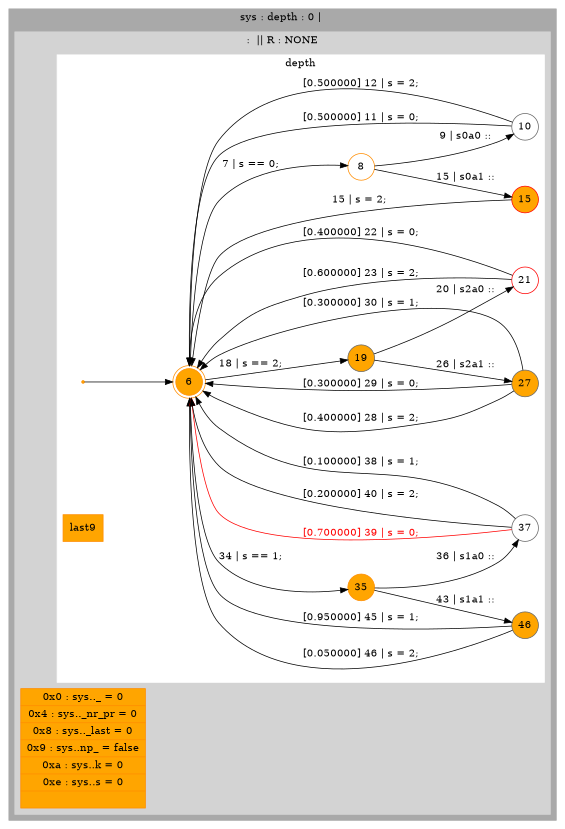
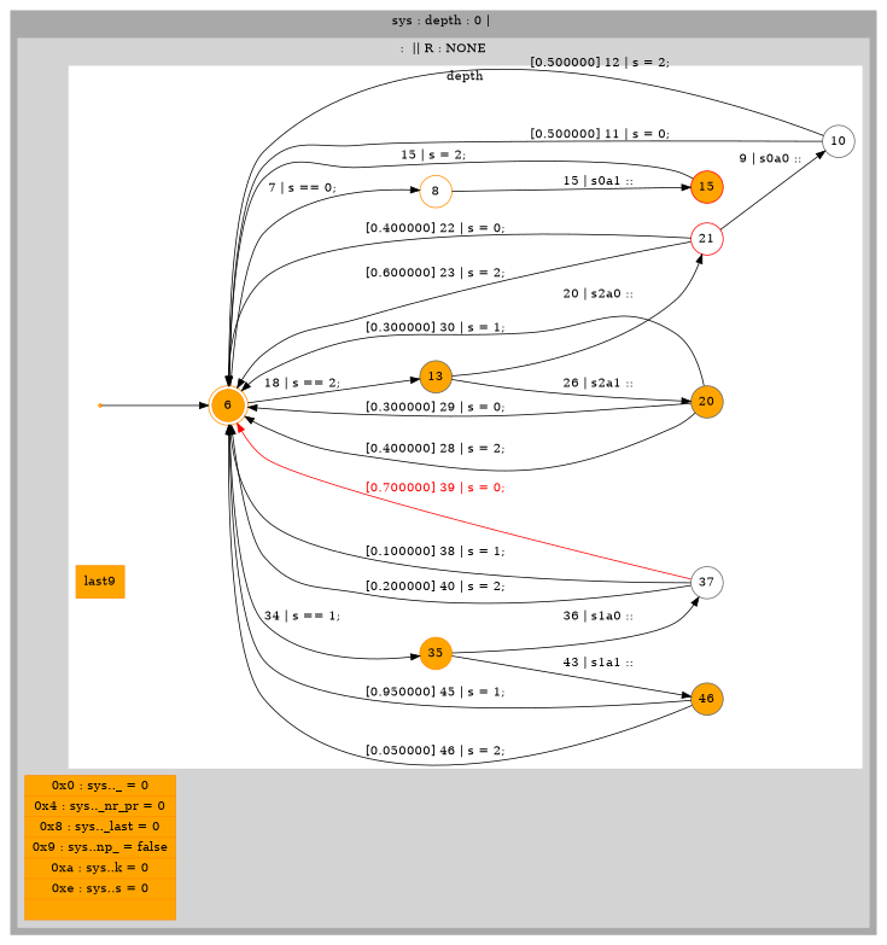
  digraph {
    rankdir=LR
    node [color=darkorange fillcolor=orange fixedsize=true shape=circle style=filled]
    n1 [label=6 shape=doublecircle]
    n2 [label=35]
-   n3 [color=gray40 label=19]
+   n3 [color=gray40 label=13]
    n4 [fillcolor=white label=8]
    s94537174171673 [shape=point fixedsize=""]
    n6 [label=last9 shape=record fixedsize=""]
    n7 [color=gray40 label=46]
    n8 [color=gray40 fillcolor=white label=37]
-   n9 [color=gray40 label=27]
+   n9 [color=gray40 label=20]
    n10 [color=red fillcolor=white label=21]
    n11 [color=red label=15]
    n12 [color=gray40 fillcolor=white label=10]
    n13 [label="0x0   :   sys.._                  = 0\n | 0x4   :   sys.._nr_pr             = 0\n | 0x8   :   sys.._last              = 0\n | 0x9   :   sys..np_                = false\n | 0xa   :   sys..k                  = 0\n | 0xe   :   sys..s                  = 0\n | " shape=record fixedsize=""]
    subgraph cluster_1 {
      color=darkgrey
      label=" sys : depth : 0 |  "
      style=filled
      subgraph cluster_2 {
        color=lightgrey
        label="  :  || R : NONE  "
        style=filled
        n13
        subgraph cluster_3 {
          color=white
          label=depth
          style=filled
          n1
          n2
          n3
          n4
          s94537174171673
          n6
          n7
          n8
          n9
          n10
          n11
          n12
        }
      }
    }
    n1 -> n2 [label="34 | s == 1; "]
    n1 -> n3 [label="18 | s == 2; "]
    n1 -> n4 [label="7 | s == 0; "]
    n2 -> n7 [label="43 | s1a1 :: "]
    n2 -> n8 [label="36 | s1a0 :: "]
    n3 -> n9 [label="26 | s2a1 :: "]
    n3 -> n10 [label="20 | s2a0 :: "]
    n4 -> n11 [label="15 | s0a1 :: "]
-   n4 -> n12 [label="9 | s0a0 :: "]
+   n10 -> n12 [label="9 | s0a0 :: "]
    s94537174171673 -> n1
    n7 -> n1 [label=" [0.950000] 45 | s = 1; "]
    n7 -> n1 [label=" [0.050000] 46 | s = 2; "]
    n8 -> n1 [label=" [0.100000] 38 | s = 1; "]
    n8 -> n1 [color=red fontcolor=red label=" [0.700000] 39 | s = 0; "]
    n8 -> n1 [label=" [0.200000] 40 | s = 2; "]
    n9 -> n1 [label=" [0.400000] 28 | s = 2; "]
    n9 -> n1 [label=" [0.300000] 29 | s = 0; "]
    n9 -> n1 [label=" [0.300000] 30 | s = 1; "]
    n10 -> n1 [label=" [0.400000] 22 | s = 0; "]
    n10 -> n1 [label=" [0.600000] 23 | s = 2; "]
    n11 -> n1 [label="15 | s = 2; "]
    n12 -> n1 [label=" [0.500000] 11 | s = 0; "]
    n12 -> n1 [label=" [0.500000] 12 | s = 2; "]
  }
